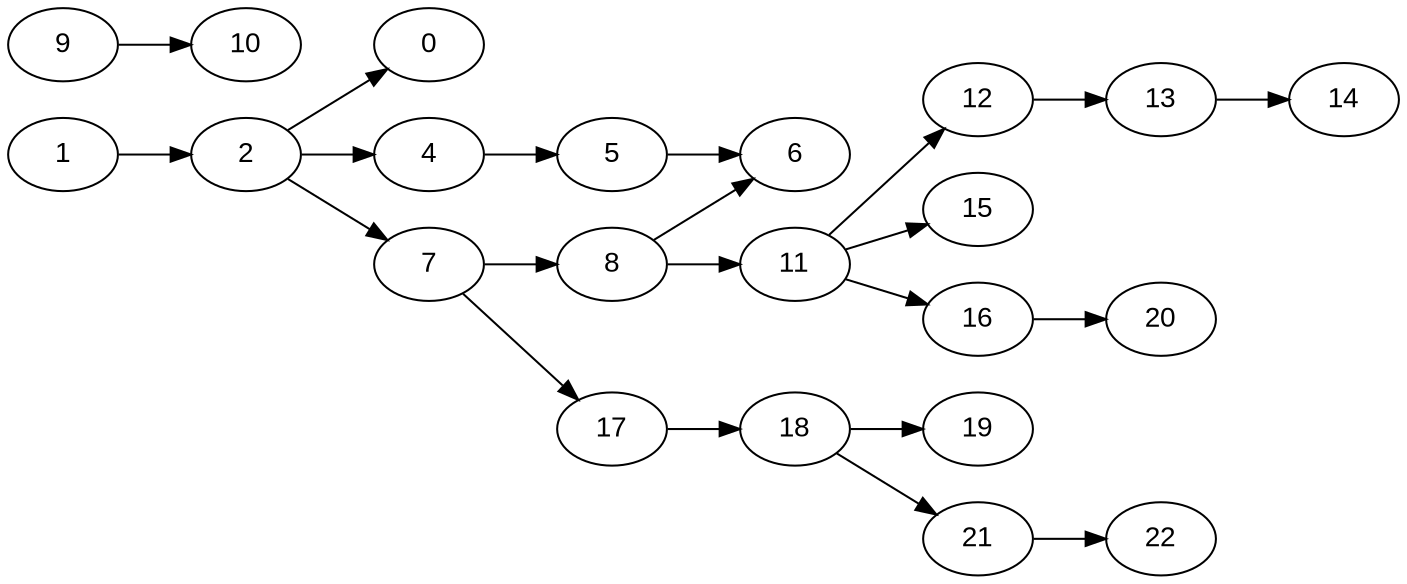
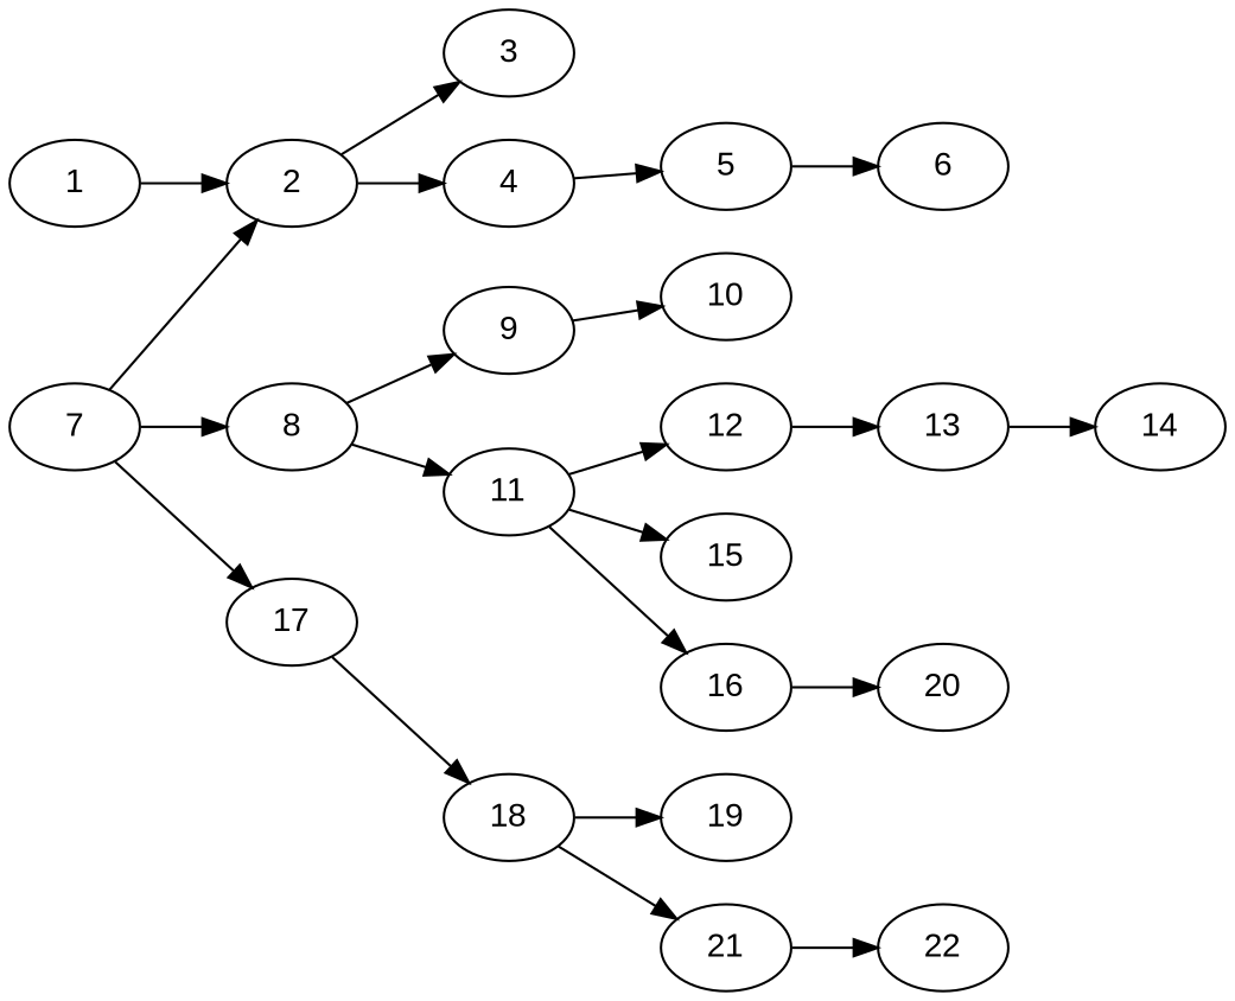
  strict digraph {
    fontname="Liberation Sans"
    rankdir=LR
    node [fontname="Liberation Sans"]
    edge [fontname="Liberation Sans"]
    1
    2
-   3 [label=0]
+   3
    4
    7
    5
    8
    17
    6
    9
    11
    18
    10
    12
    15
    16
    19
    21
    13
    20
    14
    22
    1 -> 2
    2 -> 3
    2 -> 4
-   2 -> 7
+   7 -> 2
    4 -> 5
    7 -> 8
    7 -> 17
    5 -> 6
-   8 -> 6
+   8 -> 9
    8 -> 11
    17 -> 18
    9 -> 10
    11 -> 12
    11 -> 15
    11 -> 16
    18 -> 19
    18 -> 21
    12 -> 13
    16 -> 20
    21 -> 22
    13 -> 14
  }
